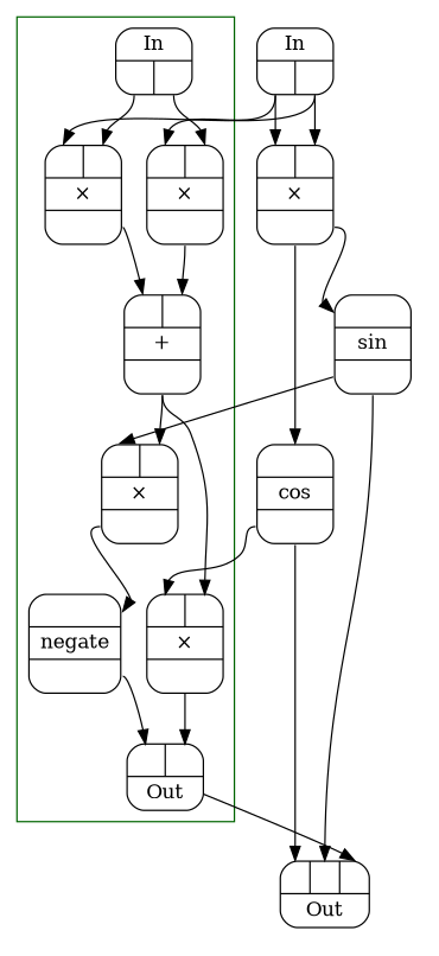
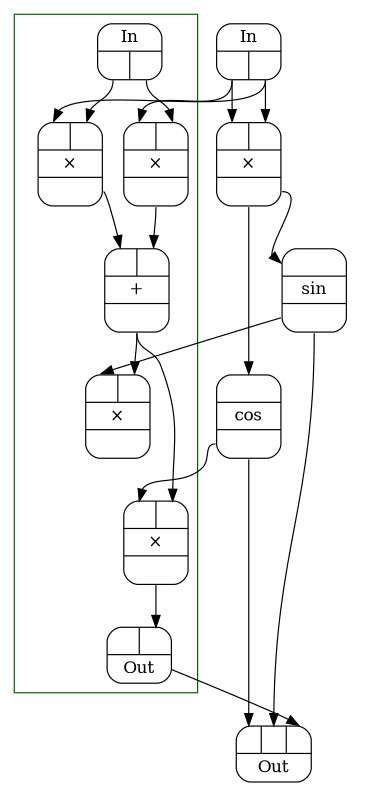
  digraph {
    compound=true
    nslimit=20
    rankdir=TB
    node [shape=Mrecord]
    edge [fontcolor=indigo fontsize=8 headport=In0 tailport=Out0]
    n1 [label="{In|{<Out0>|<Out1>}}"]
    n2 [label="{{<In0>|<In1>}|\×|{<Out0>}}"]
    n3 [label="{{<In0>}|cos|{<Out0>}}"]
    n4 [label="{{<In0>}|sin|{<Out0>}}"]
    n5 [label="{{<In0>|<In1>}|\×|{<Out0>}}"]
    n6 [label="{{<In0>|<In1>}|\×|{<Out0>}}"]
    n7 [label="{{<In0>|<In1>}|\×|{<Out0>}}"]
    n8 [label="{{<In0>|<In1>}|\×|{<Out0>}}"]
    n9 [label="{{<In0>|<In1>}|+|{<Out0>}}"]
    n10 [label="{{<In0>|<In1>}|Out}"]
-   n11 [label="{{<In0>}|negate|{<Out0>}}"]
    n12 [label="{In|{<Out0>|<Out1>}}"]
    n13 [label="{{<In0>|<In1>|<In2>}|Out}"]
    subgraph cluster_1 {
      color=white
      n1
    }
    subgraph cluster_2 {
      color=white
      n2
    }
    subgraph cluster_3 {
      color=white
      n3
    }
    subgraph cluster_4 {
      color=white
      n4
    }
    subgraph cluster_5 {
      color=DarkGreen
      fontsize=20
      labeljust=r
      n5
      n6
      n7
      n8
      n9
      n10
-     n11
      n12
    }
    subgraph cluster_6 {
      color=white
      n13
    }
    n1 -> n2
    n1 -> n2 [headport=In1 tailport=Out1]
    n1 -> n5
    n1 -> n6 [tailport=Out1]
    n2 -> n3
    n2 -> n4
    n3 -> n7
    n3 -> n13
    n4 -> n8
    n4 -> n13 [headport=In1]
    n5 -> n9 [headport=In1]
    n6 -> n9
    n7 -> n10 [headport=In1]
-   n8 -> n11
    n9 -> n7 [headport=In1]
    n9 -> n8 [headport=In1]
    n10 -> n13 [headport=In2 tailport=""]
-   n11 -> n10
    n12 -> n5 [headport=In1 tailport=Out1]
    n12 -> n6 [headport=In1]
  }
